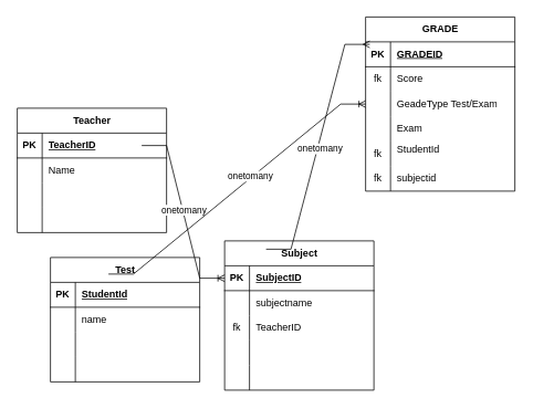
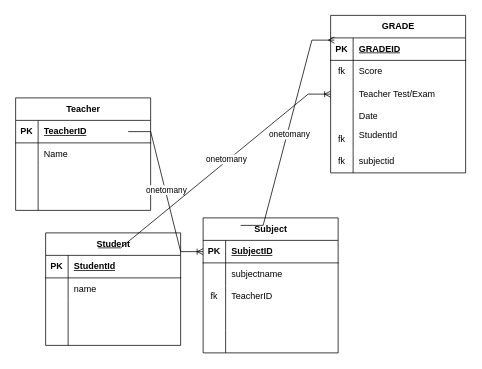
  <mxCell id="0" />
  <mxCell id="1" parent="0" />
  <mxCell id="2" value="Subject" style="shape=table;startSize=30;container=1;collapsible=1;childLayout=tableLayout;fixedRows=1;rowLines=0;fontStyle=1;align=center;resizeLast=1;html=1;" vertex="1" parent="1"><mxGeometry x="270" y="290" width="180" height="180" as="geometry" /></mxCell>
  <mxCell id="3" value="" style="shape=tableRow;horizontal=0;startSize=0;swimlaneHead=0;swimlaneBody=0;fillColor=none;collapsible=0;dropTarget=0;points=[[0,0.5],[1,0.5]];portConstraint=eastwest;top=0;left=0;right=0;bottom=1;" vertex="1" parent="2"><mxGeometry y="30" width="180" height="30" as="geometry" /></mxCell>
  <mxCell id="4" value="PK" style="shape=partialRectangle;connectable=0;fillColor=none;top=0;left=0;bottom=0;right=0;fontStyle=1;overflow=hidden;whiteSpace=wrap;html=1;" vertex="1" parent="3"><mxGeometry width="30" height="30" as="geometry"><mxRectangle width="30" height="30" as="alternateBounds" /></mxGeometry></mxCell>
  <mxCell id="5" value="SubjectID" style="shape=partialRectangle;connectable=0;fillColor=none;top=0;left=0;bottom=0;right=0;align=left;spacingLeft=6;fontStyle=5;overflow=hidden;whiteSpace=wrap;html=1;" vertex="1" parent="3"><mxGeometry x="30" width="150" height="30" as="geometry"><mxRectangle width="150" height="30" as="alternateBounds" /></mxGeometry></mxCell>
  <mxCell id="6" value="" style="shape=tableRow;horizontal=0;startSize=0;swimlaneHead=0;swimlaneBody=0;fillColor=none;collapsible=0;dropTarget=0;points=[[0,0.5],[1,0.5]];portConstraint=eastwest;top=0;left=0;right=0;bottom=0;" vertex="1" parent="2"><mxGeometry y="60" width="180" height="30" as="geometry" /></mxCell>
  <mxCell id="7" value="" style="shape=partialRectangle;connectable=0;fillColor=none;top=0;left=0;bottom=0;right=0;editable=1;overflow=hidden;whiteSpace=wrap;html=1;" vertex="1" parent="6"><mxGeometry width="30" height="30" as="geometry"><mxRectangle width="30" height="30" as="alternateBounds" /></mxGeometry></mxCell>
  <mxCell id="8" value="subjectname" style="shape=partialRectangle;connectable=0;fillColor=none;top=0;left=0;bottom=0;right=0;align=left;spacingLeft=6;overflow=hidden;whiteSpace=wrap;html=1;" vertex="1" parent="6"><mxGeometry x="30" width="150" height="30" as="geometry"><mxRectangle width="150" height="30" as="alternateBounds" /></mxGeometry></mxCell>
  <mxCell id="9" value="" style="shape=tableRow;horizontal=0;startSize=0;swimlaneHead=0;swimlaneBody=0;fillColor=none;collapsible=0;dropTarget=0;points=[[0,0.5],[1,0.5]];portConstraint=eastwest;top=0;left=0;right=0;bottom=0;" vertex="1" parent="2"><mxGeometry y="90" width="180" height="30" as="geometry" /></mxCell>
  <mxCell id="10" value="fk" style="shape=partialRectangle;connectable=0;fillColor=none;top=0;left=0;bottom=0;right=0;editable=1;overflow=hidden;whiteSpace=wrap;html=1;" vertex="1" parent="9"><mxGeometry width="30" height="30" as="geometry"><mxRectangle width="30" height="30" as="alternateBounds" /></mxGeometry></mxCell>
  <mxCell id="11" value="TeacherID" style="shape=partialRectangle;connectable=0;fillColor=none;top=0;left=0;bottom=0;right=0;align=left;spacingLeft=6;overflow=hidden;whiteSpace=wrap;html=1;" vertex="1" parent="9"><mxGeometry x="30" width="150" height="30" as="geometry"><mxRectangle width="150" height="30" as="alternateBounds" /></mxGeometry></mxCell>
  <mxCell id="12" value="" style="shape=tableRow;horizontal=0;startSize=0;swimlaneHead=0;swimlaneBody=0;fillColor=none;collapsible=0;dropTarget=0;points=[[0,0.5],[1,0.5]];portConstraint=eastwest;top=0;left=0;right=0;bottom=0;" vertex="1" parent="2"><mxGeometry y="120" width="180" height="30" as="geometry" /></mxCell>
  <mxCell id="13" value="" style="shape=partialRectangle;connectable=0;fillColor=none;top=0;left=0;bottom=0;right=0;editable=1;overflow=hidden;whiteSpace=wrap;html=1;" vertex="1" parent="12"><mxGeometry width="30" height="30" as="geometry"><mxRectangle width="30" height="30" as="alternateBounds" /></mxGeometry></mxCell>
  <mxCell id="14" value="" style="shape=partialRectangle;connectable=0;fillColor=none;top=0;left=0;bottom=0;right=0;align=left;spacingLeft=6;overflow=hidden;whiteSpace=wrap;html=1;" vertex="1" parent="12"><mxGeometry x="30" width="150" height="30" as="geometry"><mxRectangle width="150" height="30" as="alternateBounds" /></mxGeometry></mxCell>
  <mxCell id="15" style="shape=tableRow;horizontal=0;startSize=0;swimlaneHead=0;swimlaneBody=0;fillColor=none;collapsible=0;dropTarget=0;points=[[0,0.5],[1,0.5]];portConstraint=eastwest;top=0;left=0;right=0;bottom=0;" vertex="1" parent="2"><mxGeometry y="150" width="180" height="30" as="geometry" /></mxCell>
  <mxCell id="16" style="shape=partialRectangle;connectable=0;fillColor=none;top=0;left=0;bottom=0;right=0;editable=1;overflow=hidden;whiteSpace=wrap;html=1;" vertex="1" parent="15"><mxGeometry width="30" height="30" as="geometry"><mxRectangle width="30" height="30" as="alternateBounds" /></mxGeometry></mxCell>
  <mxCell id="17" style="shape=partialRectangle;connectable=0;fillColor=none;top=0;left=0;bottom=0;right=0;align=left;spacingLeft=6;overflow=hidden;whiteSpace=wrap;html=1;" vertex="1" parent="15"><mxGeometry x="30" width="150" height="30" as="geometry"><mxRectangle width="150" height="30" as="alternateBounds" /></mxGeometry></mxCell>
  <mxCell id="18" value="Teacher" style="shape=table;startSize=30;container=1;collapsible=1;childLayout=tableLayout;fixedRows=1;rowLines=0;fontStyle=1;align=center;resizeLast=1;html=1;" vertex="1" parent="1"><mxGeometry x="20" y="130" width="180" height="150" as="geometry" /></mxCell>
  <mxCell id="19" value="" style="shape=tableRow;horizontal=0;startSize=0;swimlaneHead=0;swimlaneBody=0;fillColor=none;collapsible=0;dropTarget=0;points=[[0,0.5],[1,0.5]];portConstraint=eastwest;top=0;left=0;right=0;bottom=1;" vertex="1" parent="18"><mxGeometry y="30" width="180" height="30" as="geometry" /></mxCell>
  <mxCell id="20" value="PK" style="shape=partialRectangle;connectable=0;fillColor=none;top=0;left=0;bottom=0;right=0;fontStyle=1;overflow=hidden;whiteSpace=wrap;html=1;" vertex="1" parent="19"><mxGeometry width="30" height="30" as="geometry"><mxRectangle width="30" height="30" as="alternateBounds" /></mxGeometry></mxCell>
  <mxCell id="21" value="TeacherID" style="shape=partialRectangle;connectable=0;fillColor=none;top=0;left=0;bottom=0;right=0;align=left;spacingLeft=6;fontStyle=5;overflow=hidden;whiteSpace=wrap;html=1;" vertex="1" parent="19"><mxGeometry x="30" width="150" height="30" as="geometry"><mxRectangle width="150" height="30" as="alternateBounds" /></mxGeometry></mxCell>
  <mxCell id="22" value="" style="shape=tableRow;horizontal=0;startSize=0;swimlaneHead=0;swimlaneBody=0;fillColor=none;collapsible=0;dropTarget=0;points=[[0,0.5],[1,0.5]];portConstraint=eastwest;top=0;left=0;right=0;bottom=0;" vertex="1" parent="18"><mxGeometry y="60" width="180" height="30" as="geometry" /></mxCell>
  <mxCell id="23" value="" style="shape=partialRectangle;connectable=0;fillColor=none;top=0;left=0;bottom=0;right=0;editable=1;overflow=hidden;whiteSpace=wrap;html=1;" vertex="1" parent="22"><mxGeometry width="30" height="30" as="geometry"><mxRectangle width="30" height="30" as="alternateBounds" /></mxGeometry></mxCell>
  <mxCell id="24" value="Name" style="shape=partialRectangle;connectable=0;fillColor=none;top=0;left=0;bottom=0;right=0;align=left;spacingLeft=6;overflow=hidden;whiteSpace=wrap;html=1;" vertex="1" parent="22"><mxGeometry x="30" width="150" height="30" as="geometry"><mxRectangle width="150" height="30" as="alternateBounds" /></mxGeometry></mxCell>
  <mxCell id="25" value="" style="shape=tableRow;horizontal=0;startSize=0;swimlaneHead=0;swimlaneBody=0;fillColor=none;collapsible=0;dropTarget=0;points=[[0,0.5],[1,0.5]];portConstraint=eastwest;top=0;left=0;right=0;bottom=0;" vertex="1" parent="18"><mxGeometry y="90" width="180" height="30" as="geometry" /></mxCell>
  <mxCell id="26" value="" style="shape=partialRectangle;connectable=0;fillColor=none;top=0;left=0;bottom=0;right=0;editable=1;overflow=hidden;whiteSpace=wrap;html=1;" vertex="1" parent="25"><mxGeometry width="30" height="30" as="geometry"><mxRectangle width="30" height="30" as="alternateBounds" /></mxGeometry></mxCell>
  <mxCell id="27" value="" style="shape=partialRectangle;connectable=0;fillColor=none;top=0;left=0;bottom=0;right=0;align=left;spacingLeft=6;overflow=hidden;whiteSpace=wrap;html=1;" vertex="1" parent="25"><mxGeometry x="30" width="150" height="30" as="geometry"><mxRectangle width="150" height="30" as="alternateBounds" /></mxGeometry></mxCell>
  <mxCell id="28" value="" style="shape=tableRow;horizontal=0;startSize=0;swimlaneHead=0;swimlaneBody=0;fillColor=none;collapsible=0;dropTarget=0;points=[[0,0.5],[1,0.5]];portConstraint=eastwest;top=0;left=0;right=0;bottom=0;" vertex="1" parent="18"><mxGeometry y="120" width="180" height="30" as="geometry" /></mxCell>
  <mxCell id="29" value="" style="shape=partialRectangle;connectable=0;fillColor=none;top=0;left=0;bottom=0;right=0;editable=1;overflow=hidden;whiteSpace=wrap;html=1;" vertex="1" parent="28"><mxGeometry width="30" height="30" as="geometry"><mxRectangle width="30" height="30" as="alternateBounds" /></mxGeometry></mxCell>
  <mxCell id="30" value="" style="shape=partialRectangle;connectable=0;fillColor=none;top=0;left=0;bottom=0;right=0;align=left;spacingLeft=6;overflow=hidden;whiteSpace=wrap;html=1;" vertex="1" parent="28"><mxGeometry x="30" width="150" height="30" as="geometry"><mxRectangle width="150" height="30" as="alternateBounds" /></mxGeometry></mxCell>
  <mxCell id="31" value="GRADE" style="shape=table;startSize=30;container=1;collapsible=1;childLayout=tableLayout;fixedRows=1;rowLines=0;fontStyle=1;align=center;resizeLast=1;html=1;" vertex="1" parent="1"><mxGeometry x="440" y="20" width="180" height="210" as="geometry" /></mxCell>
  <mxCell id="32" value="" style="shape=tableRow;horizontal=0;startSize=0;swimlaneHead=0;swimlaneBody=0;fillColor=none;collapsible=0;dropTarget=0;points=[[0,0.5],[1,0.5]];portConstraint=eastwest;top=0;left=0;right=0;bottom=1;" vertex="1" parent="31"><mxGeometry y="30" width="180" height="30" as="geometry" /></mxCell>
  <mxCell id="33" value="PK" style="shape=partialRectangle;connectable=0;fillColor=none;top=0;left=0;bottom=0;right=0;fontStyle=1;overflow=hidden;whiteSpace=wrap;html=1;" vertex="1" parent="32"><mxGeometry width="30" height="30" as="geometry"><mxRectangle width="30" height="30" as="alternateBounds" /></mxGeometry></mxCell>
  <mxCell id="34" value="GRADEID" style="shape=partialRectangle;connectable=0;fillColor=none;top=0;left=0;bottom=0;right=0;align=left;spacingLeft=6;fontStyle=5;overflow=hidden;whiteSpace=wrap;html=1;" vertex="1" parent="32"><mxGeometry x="30" width="150" height="30" as="geometry"><mxRectangle width="150" height="30" as="alternateBounds" /></mxGeometry></mxCell>
  <mxCell id="35" value="" style="shape=tableRow;horizontal=0;startSize=0;swimlaneHead=0;swimlaneBody=0;fillColor=none;collapsible=0;dropTarget=0;points=[[0,0.5],[1,0.5]];portConstraint=eastwest;top=0;left=0;right=0;bottom=0;" vertex="1" parent="31"><mxGeometry y="60" width="180" height="30" as="geometry" /></mxCell>
  <mxCell id="36" value="fk" style="shape=partialRectangle;connectable=0;fillColor=none;top=0;left=0;bottom=0;right=0;editable=1;overflow=hidden;whiteSpace=wrap;html=1;" vertex="1" parent="35"><mxGeometry width="30" height="30" as="geometry"><mxRectangle width="30" height="30" as="alternateBounds" /></mxGeometry></mxCell>
  <mxCell id="37" value="Score" style="shape=partialRectangle;connectable=0;fillColor=none;top=0;left=0;bottom=0;right=0;align=left;spacingLeft=6;overflow=hidden;whiteSpace=wrap;html=1;" vertex="1" parent="35"><mxGeometry x="30" width="150" height="30" as="geometry"><mxRectangle width="150" height="30" as="alternateBounds" /></mxGeometry></mxCell>
  <mxCell id="38" value="" style="shape=tableRow;horizontal=0;startSize=0;swimlaneHead=0;swimlaneBody=0;fillColor=none;collapsible=0;dropTarget=0;points=[[0,0.5],[1,0.5]];portConstraint=eastwest;top=0;left=0;right=0;bottom=0;" vertex="1" parent="31"><mxGeometry y="90" width="180" height="30" as="geometry" /></mxCell>
  <mxCell id="39" value="" style="shape=partialRectangle;connectable=0;fillColor=none;top=0;left=0;bottom=0;right=0;editable=1;overflow=hidden;whiteSpace=wrap;html=1;" vertex="1" parent="38"><mxGeometry width="30" height="30" as="geometry"><mxRectangle width="30" height="30" as="alternateBounds" /></mxGeometry></mxCell>
- <mxCell id="40" value="GeadeType Test/Exam" style="shape=partialRectangle;connectable=0;fillColor=none;top=0;left=0;bottom=0;right=0;align=left;spacingLeft=6;overflow=hidden;whiteSpace=wrap;html=1;" vertex="1" parent="38"><mxGeometry x="30" width="150" height="30" as="geometry"><mxRectangle width="150" height="30" as="alternateBounds" /></mxGeometry></mxCell>
+ <mxCell id="40" value="Teacher Test/Exam" style="shape=partialRectangle;connectable=0;fillColor=none;top=0;left=0;bottom=0;right=0;align=left;spacingLeft=6;overflow=hidden;whiteSpace=wrap;html=1;" vertex="1" parent="38"><mxGeometry x="30" width="150" height="30" as="geometry"><mxRectangle width="150" height="30" as="alternateBounds" /></mxGeometry></mxCell>
  <mxCell id="41" value="" style="shape=tableRow;horizontal=0;startSize=0;swimlaneHead=0;swimlaneBody=0;fillColor=none;collapsible=0;dropTarget=0;points=[[0,0.5],[1,0.5]];portConstraint=eastwest;top=0;left=0;right=0;bottom=0;" vertex="1" parent="31"><mxGeometry y="120" width="180" height="30" as="geometry" /></mxCell>
  <mxCell id="42" value="" style="shape=partialRectangle;connectable=0;fillColor=none;top=0;left=0;bottom=0;right=0;editable=1;overflow=hidden;whiteSpace=wrap;html=1;" vertex="1" parent="41"><mxGeometry width="30" height="30" as="geometry"><mxRectangle width="30" height="30" as="alternateBounds" /></mxGeometry></mxCell>
- <mxCell id="43" value="Exam" style="shape=partialRectangle;connectable=0;fillColor=none;top=0;left=0;bottom=0;right=0;align=left;spacingLeft=6;overflow=hidden;whiteSpace=wrap;html=1;" vertex="1" parent="41"><mxGeometry x="30" width="150" height="30" as="geometry"><mxRectangle width="150" height="30" as="alternateBounds" /></mxGeometry></mxCell>
+ <mxCell id="43" value="Date" style="shape=partialRectangle;connectable=0;fillColor=none;top=0;left=0;bottom=0;right=0;align=left;spacingLeft=6;overflow=hidden;whiteSpace=wrap;html=1;" vertex="1" parent="41"><mxGeometry x="30" width="150" height="30" as="geometry"><mxRectangle width="150" height="30" as="alternateBounds" /></mxGeometry></mxCell>
  <mxCell id="44" style="shape=tableRow;horizontal=0;startSize=0;swimlaneHead=0;swimlaneBody=0;fillColor=none;collapsible=0;dropTarget=0;points=[[0,0.5],[1,0.5]];portConstraint=eastwest;top=0;left=0;right=0;bottom=0;" vertex="1" parent="31"><mxGeometry y="150" width="180" height="30" as="geometry" /></mxCell>
  <mxCell id="45" value="fk" style="shape=partialRectangle;connectable=0;fillColor=none;top=0;left=0;bottom=0;right=0;editable=1;overflow=hidden;whiteSpace=wrap;html=1;" vertex="1" parent="44"><mxGeometry width="30" height="30" as="geometry"><mxRectangle width="30" height="30" as="alternateBounds" /></mxGeometry></mxCell>
  <mxCell id="46" value="StudentId&lt;div&gt;&lt;br&gt;&lt;/div&gt;" style="shape=partialRectangle;connectable=0;fillColor=none;top=0;left=0;bottom=0;right=0;align=left;spacingLeft=6;overflow=hidden;whiteSpace=wrap;html=1;" vertex="1" parent="44"><mxGeometry x="30" width="150" height="30" as="geometry"><mxRectangle width="150" height="30" as="alternateBounds" /></mxGeometry></mxCell>
  <mxCell id="47" style="shape=tableRow;horizontal=0;startSize=0;swimlaneHead=0;swimlaneBody=0;fillColor=none;collapsible=0;dropTarget=0;points=[[0,0.5],[1,0.5]];portConstraint=eastwest;top=0;left=0;right=0;bottom=0;" vertex="1" parent="31"><mxGeometry y="180" width="180" height="30" as="geometry" /></mxCell>
  <mxCell id="48" value="fk" style="shape=partialRectangle;connectable=0;fillColor=none;top=0;left=0;bottom=0;right=0;editable=1;overflow=hidden;whiteSpace=wrap;html=1;" vertex="1" parent="47"><mxGeometry width="30" height="30" as="geometry"><mxRectangle width="30" height="30" as="alternateBounds" /></mxGeometry></mxCell>
  <mxCell id="49" value="subjectid" style="shape=partialRectangle;connectable=0;fillColor=none;top=0;left=0;bottom=0;right=0;align=left;spacingLeft=6;overflow=hidden;whiteSpace=wrap;html=1;" vertex="1" parent="47"><mxGeometry x="30" width="150" height="30" as="geometry"><mxRectangle width="150" height="30" as="alternateBounds" /></mxGeometry></mxCell>
- <mxCell id="50" value="Test" style="shape=table;startSize=30;container=1;collapsible=1;childLayout=tableLayout;fixedRows=1;rowLines=0;fontStyle=1;align=center;resizeLast=1;html=1;" vertex="1" parent="1"><mxGeometry x="60" y="310" width="180" height="150" as="geometry" /></mxCell>
+ <mxCell id="50" value="Student" style="shape=table;startSize=30;container=1;collapsible=1;childLayout=tableLayout;fixedRows=1;rowLines=0;fontStyle=1;align=center;resizeLast=1;html=1;" vertex="1" parent="1"><mxGeometry x="60" y="310" width="180" height="150" as="geometry" /></mxCell>
  <mxCell id="51" value="" style="shape=tableRow;horizontal=0;startSize=0;swimlaneHead=0;swimlaneBody=0;fillColor=none;collapsible=0;dropTarget=0;points=[[0,0.5],[1,0.5]];portConstraint=eastwest;top=0;left=0;right=0;bottom=1;" vertex="1" parent="50"><mxGeometry y="30" width="180" height="30" as="geometry" /></mxCell>
  <mxCell id="52" value="PK" style="shape=partialRectangle;connectable=0;fillColor=none;top=0;left=0;bottom=0;right=0;fontStyle=1;overflow=hidden;whiteSpace=wrap;html=1;" vertex="1" parent="51"><mxGeometry width="30" height="30" as="geometry"><mxRectangle width="30" height="30" as="alternateBounds" /></mxGeometry></mxCell>
  <mxCell id="53" value="StudentId" style="shape=partialRectangle;connectable=0;fillColor=none;top=0;left=0;bottom=0;right=0;align=left;spacingLeft=6;fontStyle=5;overflow=hidden;whiteSpace=wrap;html=1;" vertex="1" parent="51"><mxGeometry x="30" width="150" height="30" as="geometry"><mxRectangle width="150" height="30" as="alternateBounds" /></mxGeometry></mxCell>
  <mxCell id="54" value="" style="shape=tableRow;horizontal=0;startSize=0;swimlaneHead=0;swimlaneBody=0;fillColor=none;collapsible=0;dropTarget=0;points=[[0,0.5],[1,0.5]];portConstraint=eastwest;top=0;left=0;right=0;bottom=0;" vertex="1" parent="50"><mxGeometry y="60" width="180" height="30" as="geometry" /></mxCell>
  <mxCell id="55" value="" style="shape=partialRectangle;connectable=0;fillColor=none;top=0;left=0;bottom=0;right=0;editable=1;overflow=hidden;whiteSpace=wrap;html=1;" vertex="1" parent="54"><mxGeometry width="30" height="30" as="geometry"><mxRectangle width="30" height="30" as="alternateBounds" /></mxGeometry></mxCell>
  <mxCell id="56" value="name" style="shape=partialRectangle;connectable=0;fillColor=none;top=0;left=0;bottom=0;right=0;align=left;spacingLeft=6;overflow=hidden;whiteSpace=wrap;html=1;" vertex="1" parent="54"><mxGeometry x="30" width="150" height="30" as="geometry"><mxRectangle width="150" height="30" as="alternateBounds" /></mxGeometry></mxCell>
  <mxCell id="57" value="" style="shape=tableRow;horizontal=0;startSize=0;swimlaneHead=0;swimlaneBody=0;fillColor=none;collapsible=0;dropTarget=0;points=[[0,0.5],[1,0.5]];portConstraint=eastwest;top=0;left=0;right=0;bottom=0;" vertex="1" parent="50"><mxGeometry y="90" width="180" height="30" as="geometry" /></mxCell>
  <mxCell id="58" value="" style="shape=partialRectangle;connectable=0;fillColor=none;top=0;left=0;bottom=0;right=0;editable=1;overflow=hidden;whiteSpace=wrap;html=1;" vertex="1" parent="57"><mxGeometry width="30" height="30" as="geometry"><mxRectangle width="30" height="30" as="alternateBounds" /></mxGeometry></mxCell>
  <mxCell id="59" value="" style="shape=partialRectangle;connectable=0;fillColor=none;top=0;left=0;bottom=0;right=0;align=left;spacingLeft=6;overflow=hidden;whiteSpace=wrap;html=1;" vertex="1" parent="57"><mxGeometry x="30" width="150" height="30" as="geometry"><mxRectangle width="150" height="30" as="alternateBounds" /></mxGeometry></mxCell>
  <mxCell id="60" value="" style="shape=tableRow;horizontal=0;startSize=0;swimlaneHead=0;swimlaneBody=0;fillColor=none;collapsible=0;dropTarget=0;points=[[0,0.5],[1,0.5]];portConstraint=eastwest;top=0;left=0;right=0;bottom=0;" vertex="1" parent="50"><mxGeometry y="120" width="180" height="30" as="geometry" /></mxCell>
  <mxCell id="61" value="" style="shape=partialRectangle;connectable=0;fillColor=none;top=0;left=0;bottom=0;right=0;editable=1;overflow=hidden;whiteSpace=wrap;html=1;" vertex="1" parent="60"><mxGeometry width="30" height="30" as="geometry"><mxRectangle width="30" height="30" as="alternateBounds" /></mxGeometry></mxCell>
  <mxCell id="62" value="" style="shape=partialRectangle;connectable=0;fillColor=none;top=0;left=0;bottom=0;right=0;align=left;spacingLeft=6;overflow=hidden;whiteSpace=wrap;html=1;" vertex="1" parent="60"><mxGeometry x="30" width="150" height="30" as="geometry"><mxRectangle width="150" height="30" as="alternateBounds" /></mxGeometry></mxCell>
  <mxCell id="63" value="" style="edgeStyle=entityRelationEdgeStyle;fontSize=12;html=1;endArrow=ERoneToMany;rounded=0;" edge="1" parent="1" target="3"><mxGeometry width="100" height="100" relative="1" as="geometry"><mxPoint x="170" y="175" as="sourcePoint" /><mxPoint x="270" y="75" as="targetPoint" /></mxGeometry></mxCell>
  <mxCell id="64" value="onetomany" style="edgeLabel;html=1;align=center;verticalAlign=middle;resizable=0;points=[];" vertex="1" connectable="0" parent="63"><mxGeometry x="-0.026" y="1" relative="1" as="geometry"><mxPoint as="offset" /></mxGeometry></mxCell>
  <mxCell id="65" value="" style="edgeStyle=entityRelationEdgeStyle;fontSize=12;html=1;endArrow=ERmany;rounded=0;entryX=0.028;entryY=0.1;entryDx=0;entryDy=0;entryPerimeter=0;" edge="1" parent="1" target="32"><mxGeometry width="100" height="100" relative="1" as="geometry"><mxPoint x="320" y="300" as="sourcePoint" /><mxPoint x="420" y="200" as="targetPoint" /><Array as="points"><mxPoint x="370" y="250" /></Array></mxGeometry></mxCell>
  <mxCell id="66" value="onetomany" style="edgeLabel;html=1;align=center;verticalAlign=middle;resizable=0;points=[];" vertex="1" connectable="0" parent="65"><mxGeometry x="-0.013" y="-2" relative="1" as="geometry"><mxPoint as="offset" /></mxGeometry></mxCell>
  <mxCell id="67" value="" style="edgeStyle=entityRelationEdgeStyle;fontSize=12;html=1;endArrow=ERoneToMany;rounded=0;" edge="1" parent="1" target="31"><mxGeometry width="100" height="100" relative="1" as="geometry"><mxPoint x="130" y="330" as="sourcePoint" /><mxPoint x="230" y="230" as="targetPoint" /></mxGeometry></mxCell>
  <mxCell id="68" value="onetomany" style="edgeLabel;html=1;align=center;verticalAlign=middle;resizable=0;points=[];" vertex="1" connectable="0" parent="67"><mxGeometry x="0.115" y="3" relative="1" as="geometry"><mxPoint as="offset" /></mxGeometry></mxCell>
